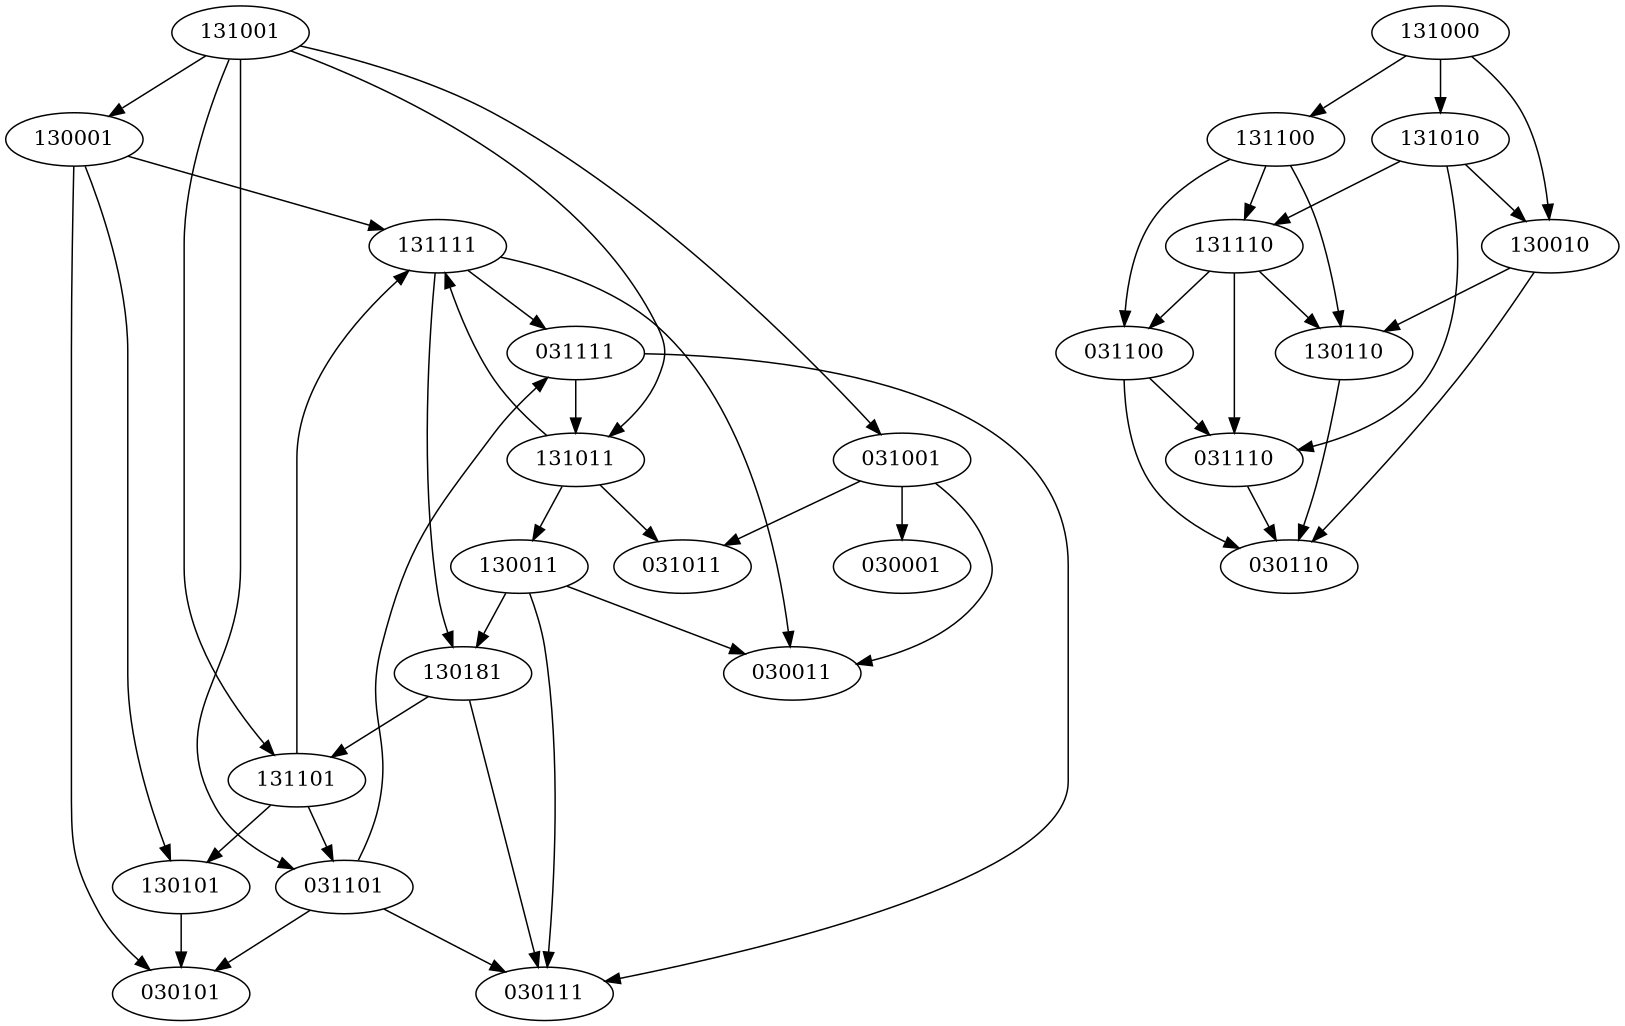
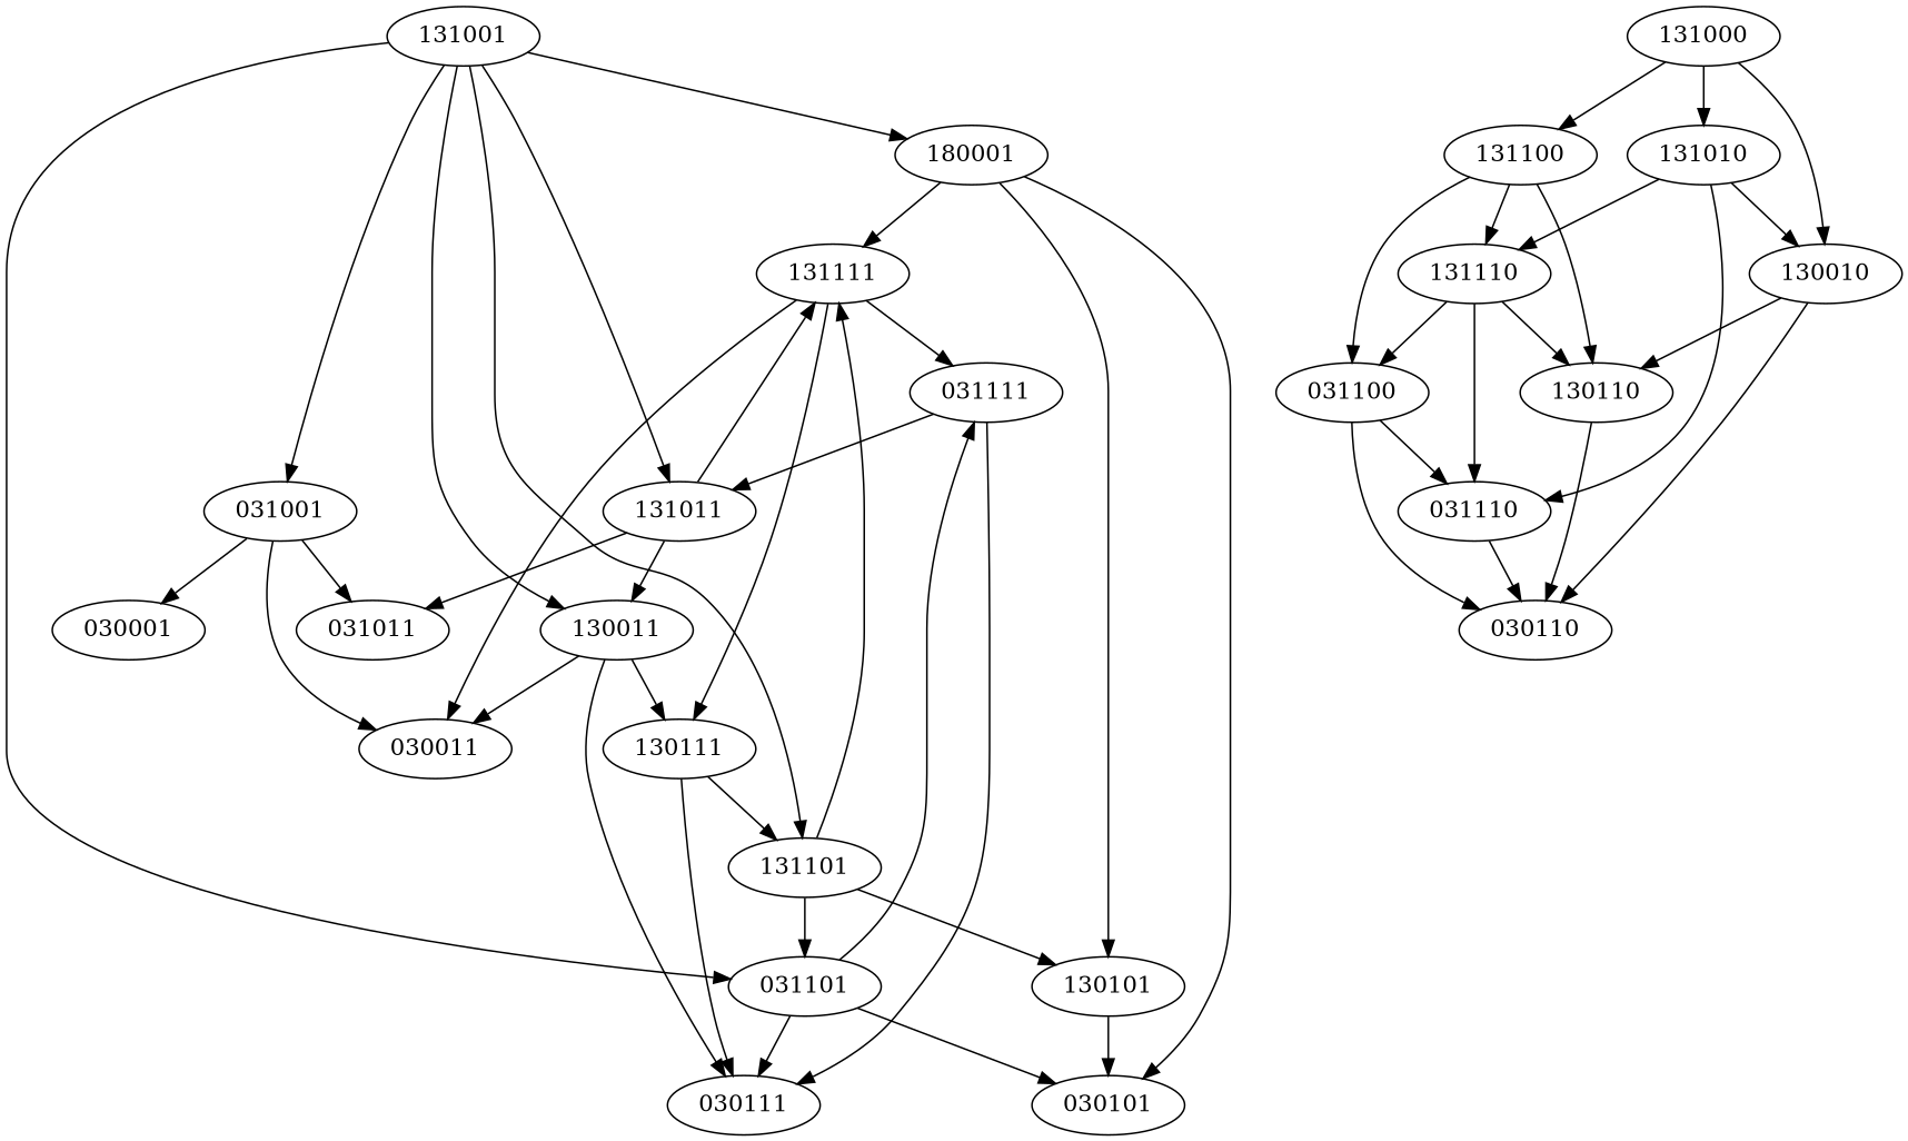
  digraph {
    edge [penwidth=1]
    n1 [label=030001]
    n2 [label=030011]
    n3 [label=030101]
    n4 [label=030110]
    n5 [label=030111]
    n6 [label=031001]
    n7 [label=031011]
    n8 [label=031100]
    n9 [label=031110]
    n10 [label=031101]
    n11 [label=031111]
    n12 [label=131011]
-   n13 [label=130001]
+   n13 [label=180001]
    n14 [label=130101]
    n15 [label=131111]
    n16 [label=130010]
    n17 [label=130110]
    n18 [label=130011]
-   n19 [label=130181]
+   n19 [label=130111]
    n20 [label=131101]
    n21 [label=131000]
    n22 [label=131010]
    n23 [label=131100]
    n24 [label=131110]
    n25 [label=131001]
    n6 -> n1
    n6 -> n2
    n6 -> n7
    n8 -> n4
    n8 -> n9
    n9 -> n4
    n10 -> n3
    n10 -> n5
    n10 -> n11
    n11 -> n5
    n11 -> n12
    n12 -> n7
    n12 -> n15
    n12 -> n18
    n13 -> n3
    n13 -> n14
    n13 -> n15
    n14 -> n3
    n15 -> n2
    n15 -> n11
    n15 -> n19
    n16 -> n4
    n16 -> n17
    n17 -> n4
    n18 -> n2
    n18 -> n5
    n18 -> n19
    n19 -> n5
    n19 -> n20
    n20 -> n10
    n20 -> n14
    n20 -> n15
    n21 -> n16
    n21 -> n22
    n21 -> n23
    n22 -> n9
    n22 -> n16
    n22 -> n24
    n23 -> n8
    n23 -> n17
    n23 -> n24
    n24 -> n8
    n24 -> n9
    n24 -> n17
    n25 -> n6
    n25 -> n10
    n25 -> n12
    n25 -> n13
+   n25 -> n18
    n25 -> n20
  }
